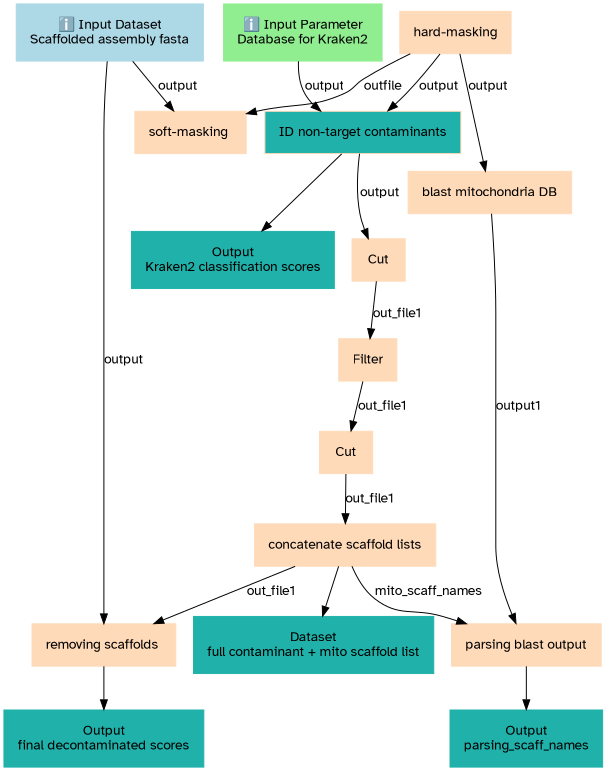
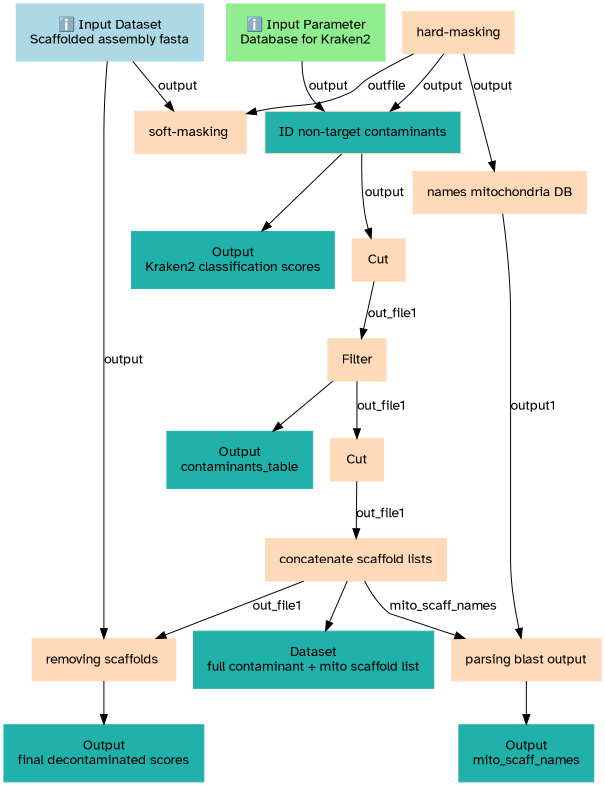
  digraph {
    node [color=peachpuff fontname="Atkinson Hyperlegible" margin="0.2,0.2" shape=box style=filled]
    edge [fontname="Atkinson Hyperlegible"]
    n1 [color=lightblue label="ℹ️ Input Dataset\nScaffolded assembly fasta"]
    n2 [label="soft-masking "]
    n3 [label="removing scaffolds "]
    n4 [color=lightseagreen label="Output\nfinal decontaminated scores"]
    n5 [color=lightgreen label="ℹ️ Input Parameter\nDatabase for Kraken2"]
    n6 [fillcolor=lightseagreen label="ID non-target contaminants"]
    n7 [color=lightseagreen label="Output\nKraken2 classification scores"]
    n8 [label=Cut]
    n9 [label="hard-masking"]
-   n10 [label="blast mitochondria DB"]
+   n10 [label="names mitochondria DB"]
    n11 [label="parsing blast output"]
    n12 [label=Filter]
-   n13 [color=lightseagreen label="Output\nparsing_scaff_names"]
+   n13 [color=lightseagreen label="Output\nmito_scaff_names"]
+   n14 [color=lightseagreen label="Output\ncontaminants_table"]
    n15 [label=Cut]
    n16 [label="concatenate scaffold lists"]
    n17 [color=lightseagreen label="Dataset\nfull contaminant + mito scaffold list"]
    n1 -> n2 [label=output]
    n1 -> n3 [label=output]
    n3 -> n4
    n5 -> n6 [label=output]
    n6 -> n7
    n6 -> n8 [label=output]
    n8 -> n12 [label=out_file1]
    n9 -> n2 [label=outfile]
    n9 -> n6 [label=output]
    n9 -> n10 [label=output]
    n10 -> n11 [label=output1]
    n11 -> n13
+   n12 -> n14
    n12 -> n15 [label=out_file1]
    n15 -> n16 [label=out_file1]
    n16 -> n3 [label=out_file1]
    n16 -> n11 [label=mito_scaff_names]
    n16 -> n17
  }
